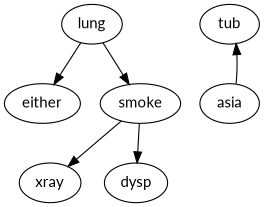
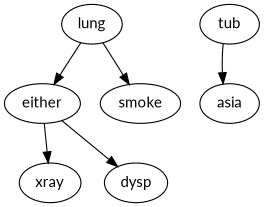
  digraph {
    fontname=Lato
    node [fontname=Lato]
    edge [fontname=Lato]
    lung
    either
    smoke
    xray
    dysp
    tub
    asia
    lung -> either
    lung -> smoke
-   smoke -> xray
-   smoke -> dysp
-   asia -> tub
+   either -> xray
+   either -> dysp
+   tub -> asia
  }
